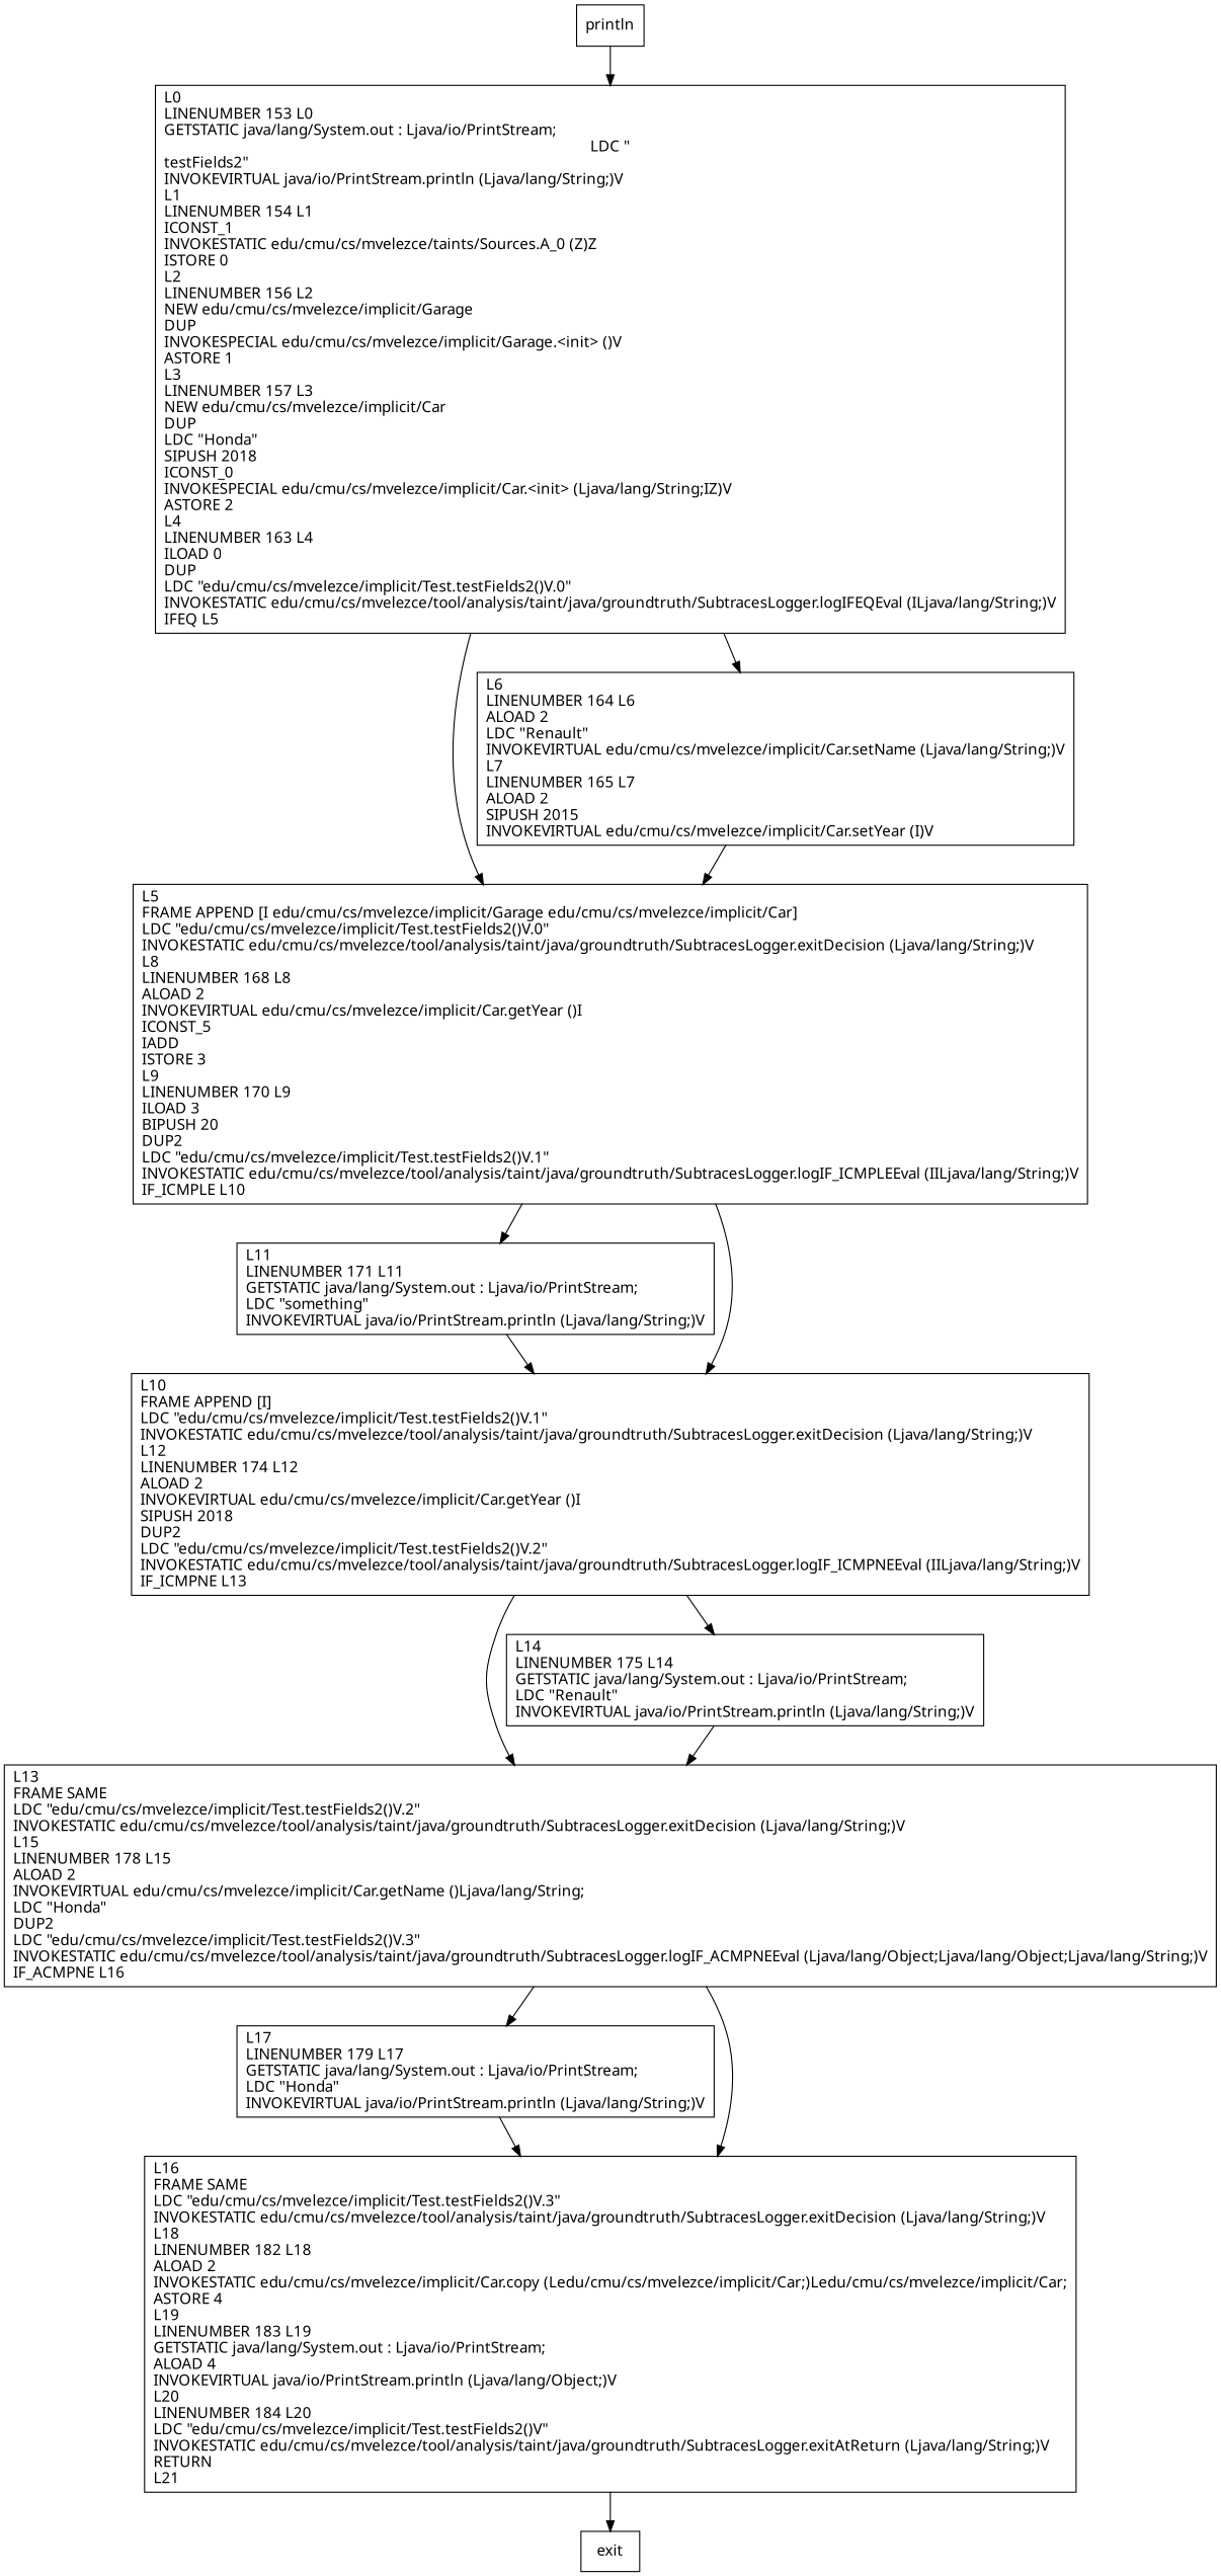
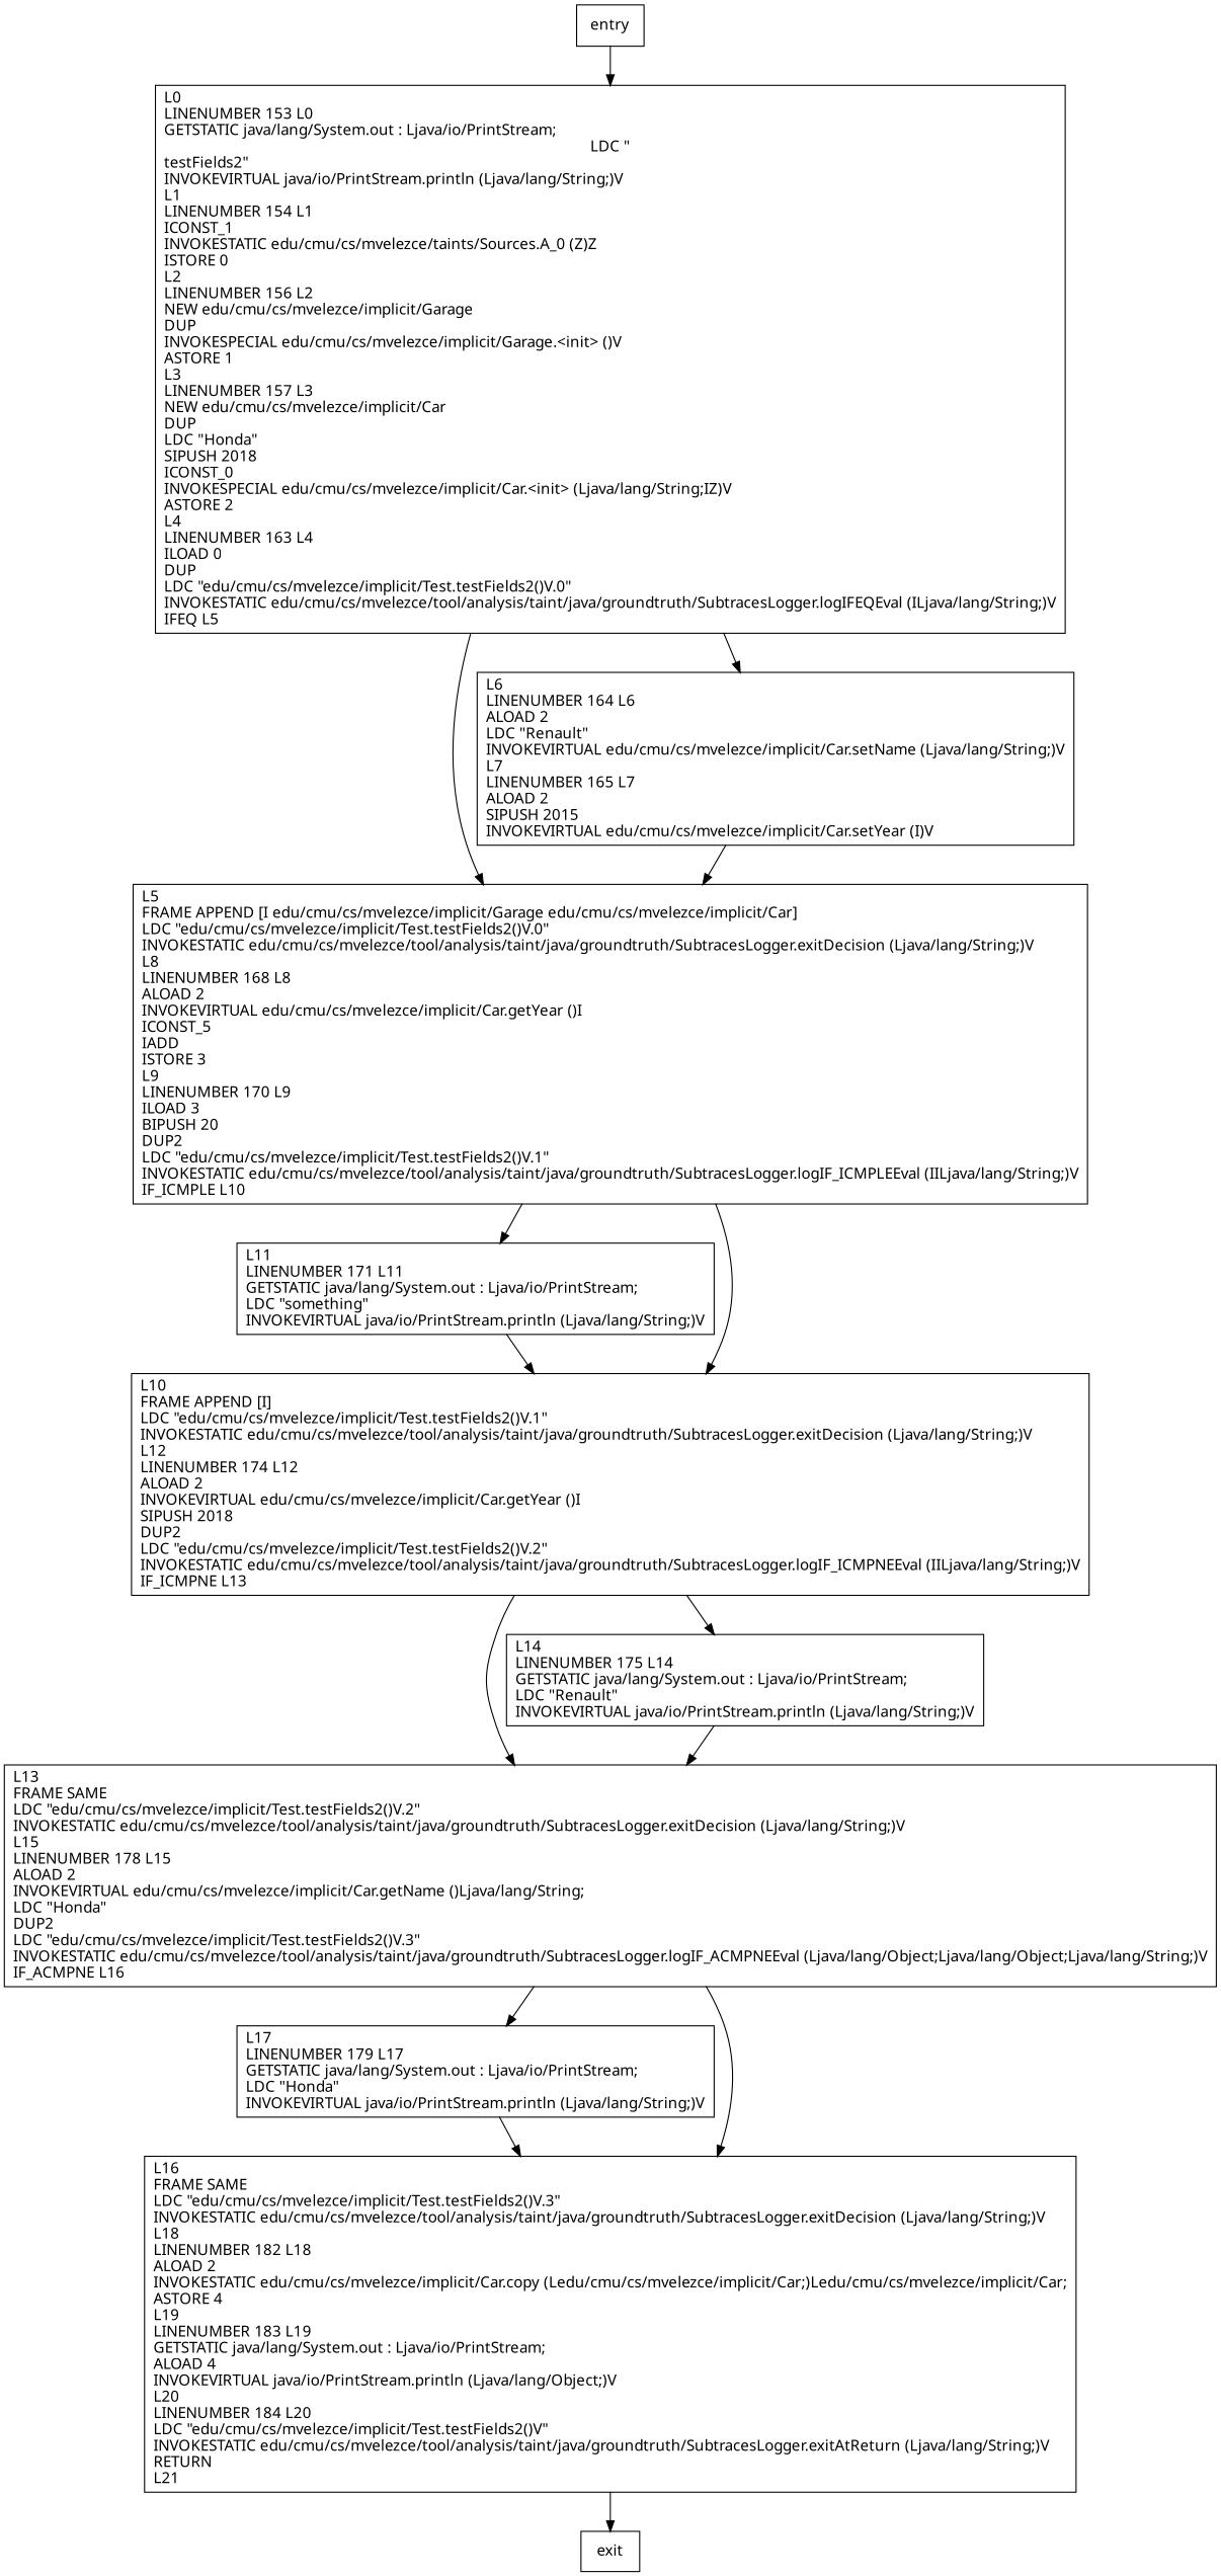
  digraph {
    fontname="Noto Sans"
    node [shape=record fontname="Noto Sans"]
    edge [fontname="Noto Sans"]
    n1 [label="L5\lFRAME APPEND [I edu/cmu/cs/mvelezce/implicit/Garage edu/cmu/cs/mvelezce/implicit/Car]\lLDC \"edu/cmu/cs/mvelezce/implicit/Test.testFields2()V.0\"\lINVOKESTATIC edu/cmu/cs/mvelezce/tool/analysis/taint/java/groundtruth/SubtracesLogger.exitDecision (Ljava/lang/String;)V\lL8\lLINENUMBER 168 L8\lALOAD 2\lINVOKEVIRTUAL edu/cmu/cs/mvelezce/implicit/Car.getYear ()I\lICONST_5\lIADD\lISTORE 3\lL9\lLINENUMBER 170 L9\lILOAD 3\lBIPUSH 20\lDUP2\lLDC \"edu/cmu/cs/mvelezce/implicit/Test.testFields2()V.1\"\lINVOKESTATIC edu/cmu/cs/mvelezce/tool/analysis/taint/java/groundtruth/SubtracesLogger.logIF_ICMPLEEval (IILjava/lang/String;)V\lIF_ICMPLE L10\l"]
    n2 [label="L11\lLINENUMBER 171 L11\lGETSTATIC java/lang/System.out : Ljava/io/PrintStream;\lLDC \"something\"\lINVOKEVIRTUAL java/io/PrintStream.println (Ljava/lang/String;)V\l"]
    n3 [label="L10\lFRAME APPEND [I]\lLDC \"edu/cmu/cs/mvelezce/implicit/Test.testFields2()V.1\"\lINVOKESTATIC edu/cmu/cs/mvelezce/tool/analysis/taint/java/groundtruth/SubtracesLogger.exitDecision (Ljava/lang/String;)V\lL12\lLINENUMBER 174 L12\lALOAD 2\lINVOKEVIRTUAL edu/cmu/cs/mvelezce/implicit/Car.getYear ()I\lSIPUSH 2018\lDUP2\lLDC \"edu/cmu/cs/mvelezce/implicit/Test.testFields2()V.2\"\lINVOKESTATIC edu/cmu/cs/mvelezce/tool/analysis/taint/java/groundtruth/SubtracesLogger.logIF_ICMPNEEval (IILjava/lang/String;)V\lIF_ICMPNE L13\l"]
    n4 [label="L0\lLINENUMBER 153 L0\lGETSTATIC java/lang/System.out : Ljava/io/PrintStream;\lLDC \"\ntestFields2\"\lINVOKEVIRTUAL java/io/PrintStream.println (Ljava/lang/String;)V\lL1\lLINENUMBER 154 L1\lICONST_1\lINVOKESTATIC edu/cmu/cs/mvelezce/taints/Sources.A_0 (Z)Z\lISTORE 0\lL2\lLINENUMBER 156 L2\lNEW edu/cmu/cs/mvelezce/implicit/Garage\lDUP\lINVOKESPECIAL edu/cmu/cs/mvelezce/implicit/Garage.\<init\> ()V\lASTORE 1\lL3\lLINENUMBER 157 L3\lNEW edu/cmu/cs/mvelezce/implicit/Car\lDUP\lLDC \"Honda\"\lSIPUSH 2018\lICONST_0\lINVOKESPECIAL edu/cmu/cs/mvelezce/implicit/Car.\<init\> (Ljava/lang/String;IZ)V\lASTORE 2\lL4\lLINENUMBER 163 L4\lILOAD 0\lDUP\lLDC \"edu/cmu/cs/mvelezce/implicit/Test.testFields2()V.0\"\lINVOKESTATIC edu/cmu/cs/mvelezce/tool/analysis/taint/java/groundtruth/SubtracesLogger.logIFEQEval (ILjava/lang/String;)V\lIFEQ L5\l"]
    n5 [label="L6\lLINENUMBER 164 L6\lALOAD 2\lLDC \"Renault\"\lINVOKEVIRTUAL edu/cmu/cs/mvelezce/implicit/Car.setName (Ljava/lang/String;)V\lL7\lLINENUMBER 165 L7\lALOAD 2\lSIPUSH 2015\lINVOKEVIRTUAL edu/cmu/cs/mvelezce/implicit/Car.setYear (I)V\l"]
    n6 [label="L17\lLINENUMBER 179 L17\lGETSTATIC java/lang/System.out : Ljava/io/PrintStream;\lLDC \"Honda\"\lINVOKEVIRTUAL java/io/PrintStream.println (Ljava/lang/String;)V\l"]
    n7 [label="L16\lFRAME SAME\lLDC \"edu/cmu/cs/mvelezce/implicit/Test.testFields2()V.3\"\lINVOKESTATIC edu/cmu/cs/mvelezce/tool/analysis/taint/java/groundtruth/SubtracesLogger.exitDecision (Ljava/lang/String;)V\lL18\lLINENUMBER 182 L18\lALOAD 2\lINVOKESTATIC edu/cmu/cs/mvelezce/implicit/Car.copy (Ledu/cmu/cs/mvelezce/implicit/Car;)Ledu/cmu/cs/mvelezce/implicit/Car;\lASTORE 4\lL19\lLINENUMBER 183 L19\lGETSTATIC java/lang/System.out : Ljava/io/PrintStream;\lALOAD 4\lINVOKEVIRTUAL java/io/PrintStream.println (Ljava/lang/Object;)V\lL20\lLINENUMBER 184 L20\lLDC \"edu/cmu/cs/mvelezce/implicit/Test.testFields2()V\"\lINVOKESTATIC edu/cmu/cs/mvelezce/tool/analysis/taint/java/groundtruth/SubtracesLogger.exitAtReturn (Ljava/lang/String;)V\lRETURN\lL21\l"]
    n8 [label="L13\lFRAME SAME\lLDC \"edu/cmu/cs/mvelezce/implicit/Test.testFields2()V.2\"\lINVOKESTATIC edu/cmu/cs/mvelezce/tool/analysis/taint/java/groundtruth/SubtracesLogger.exitDecision (Ljava/lang/String;)V\lL15\lLINENUMBER 178 L15\lALOAD 2\lINVOKEVIRTUAL edu/cmu/cs/mvelezce/implicit/Car.getName ()Ljava/lang/String;\lLDC \"Honda\"\lDUP2\lLDC \"edu/cmu/cs/mvelezce/implicit/Test.testFields2()V.3\"\lINVOKESTATIC edu/cmu/cs/mvelezce/tool/analysis/taint/java/groundtruth/SubtracesLogger.logIF_ACMPNEEval (Ljava/lang/Object;Ljava/lang/Object;Ljava/lang/String;)V\lIF_ACMPNE L16\l"]
    n9 [label="L14\lLINENUMBER 175 L14\lGETSTATIC java/lang/System.out : Ljava/io/PrintStream;\lLDC \"Renault\"\lINVOKEVIRTUAL java/io/PrintStream.println (Ljava/lang/String;)V\l"]
    exit
-   entry [label=println]
+   entry
    n1 -> n2
    n1 -> n3
    n2 -> n3
    n3 -> n8
    n3 -> n9
    n4 -> n1
    n4 -> n5
    n5 -> n1
    n6 -> n7
    n7 -> exit
    n8 -> n6
    n8 -> n7
    n9 -> n8
    entry -> n4
  }
